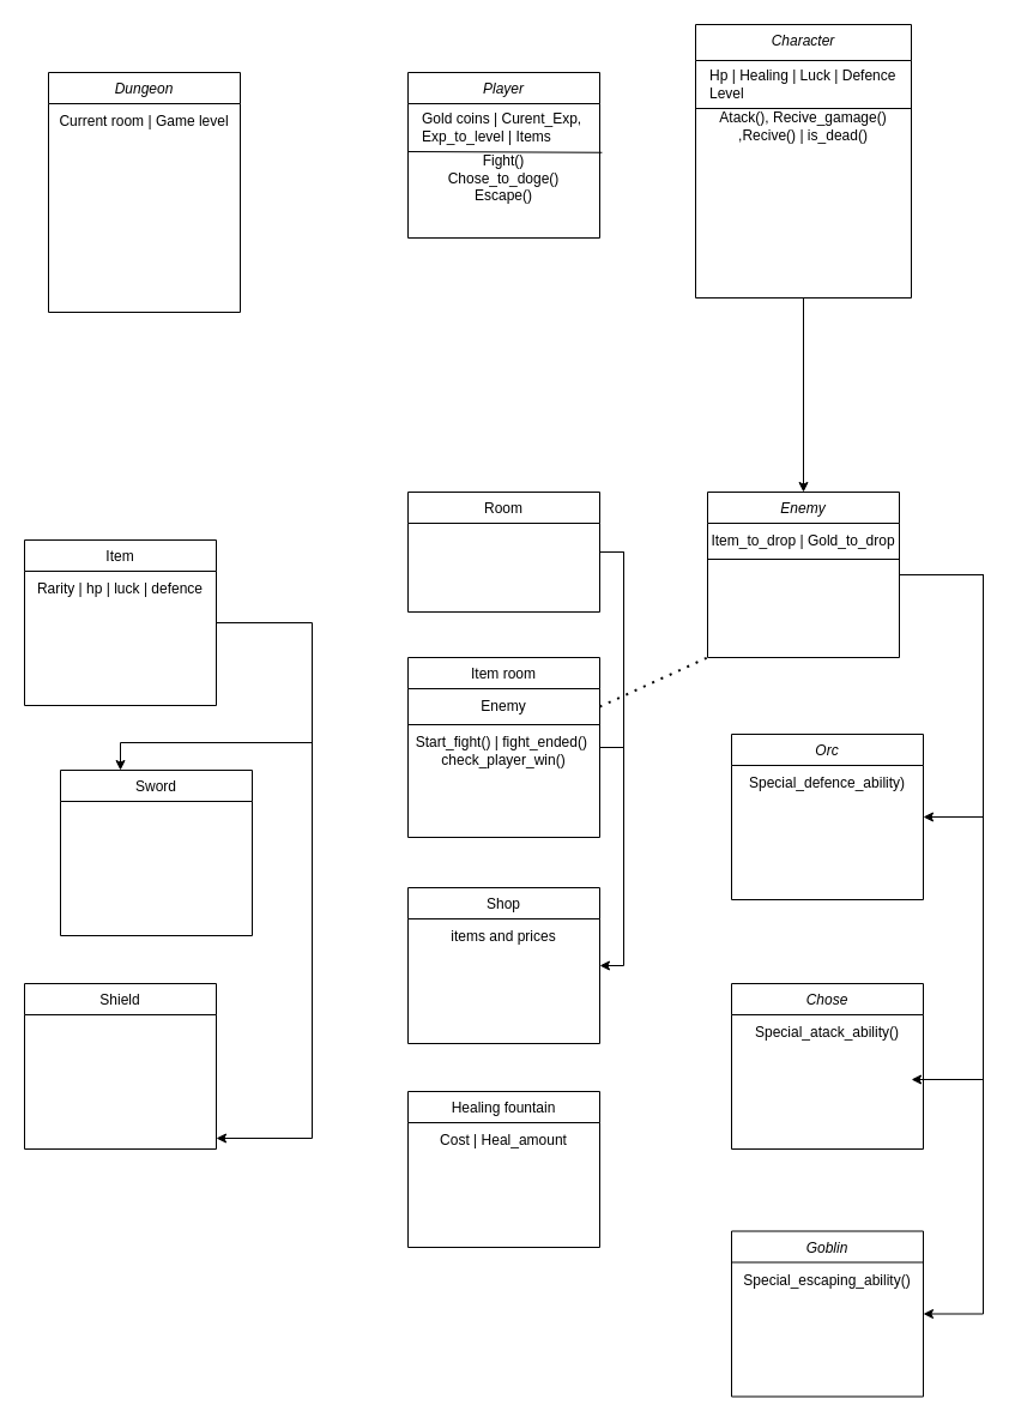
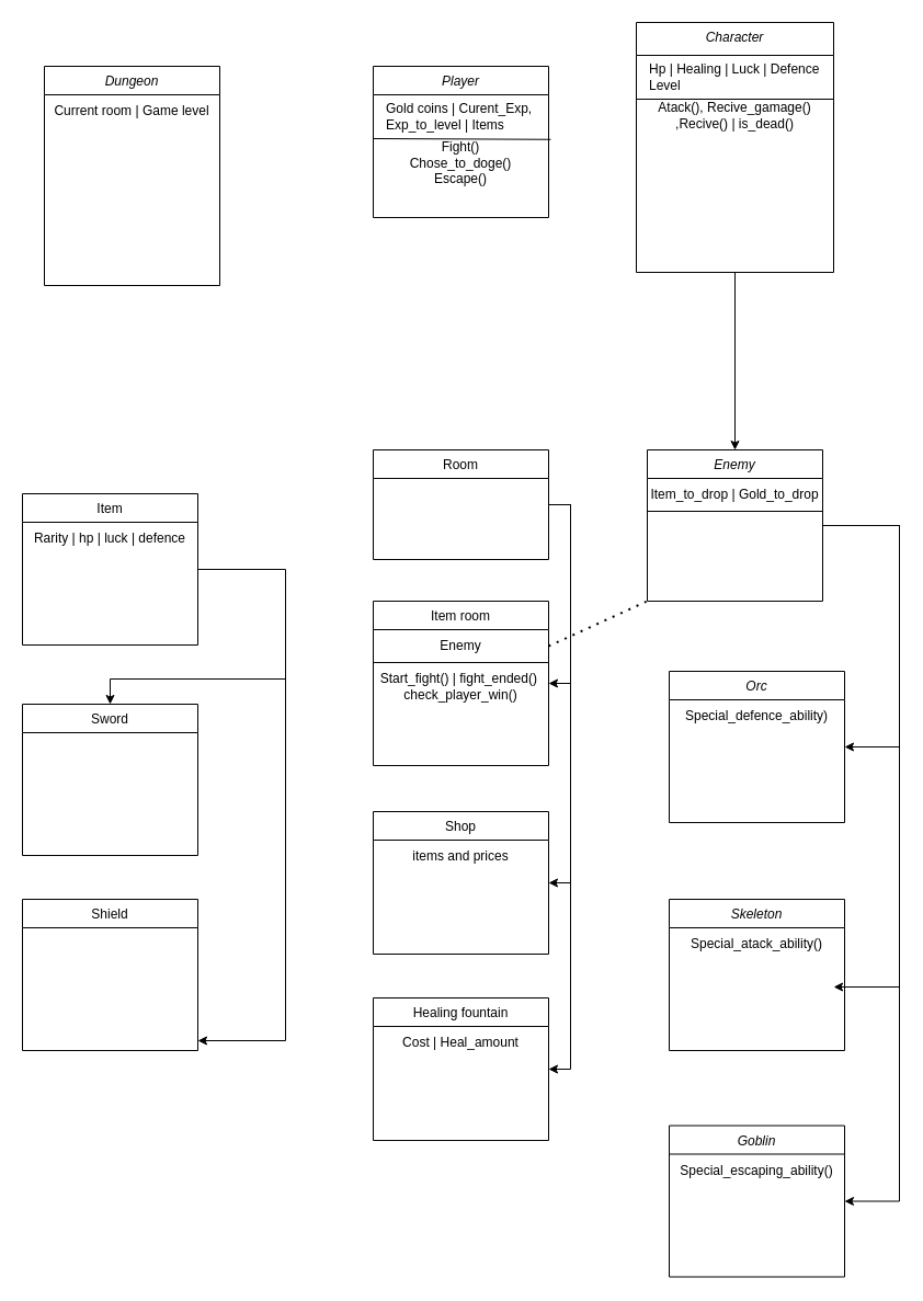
  <mxCell id="0" />
  <mxCell id="1" parent="0" />
  <mxCell id="2" value="Dungeon" style="swimlane;fontStyle=2;align=center;verticalAlign=top;childLayout=stackLayout;horizontal=1;startSize=26;horizontalStack=0;resizeParent=1;resizeLast=0;collapsible=1;marginBottom=0;rounded=0;shadow=0;strokeWidth=1;" parent="1" vertex="1"><mxGeometry x="40" y="60" width="160" height="200" as="geometry"><mxRectangle x="230" y="140" width="160" height="26" as="alternateBounds" /></mxGeometry></mxCell>
  <mxCell id="3" value="Current room | Game level" style="text;html=1;strokeColor=none;fillColor=none;align=center;verticalAlign=middle;whiteSpace=wrap;rounded=0;" parent="2" vertex="1"><mxGeometry y="26" width="160" height="30" as="geometry" /></mxCell>
  <mxCell id="4" style="edgeStyle=orthogonalEdgeStyle;rounded=0;orthogonalLoop=1;jettySize=auto;html=1;" parent="1" target="13" edge="1"><mxGeometry relative="1" as="geometry"><mxPoint x="260" y="600" as="sourcePoint" /><Array as="points"><mxPoint x="260" y="949" /></Array></mxGeometry></mxCell>
  <mxCell id="5" style="edgeStyle=orthogonalEdgeStyle;rounded=0;orthogonalLoop=1;jettySize=auto;html=1;" parent="1" source="6" target="12" edge="1"><mxGeometry relative="1" as="geometry"><Array as="points"><mxPoint x="260" y="619" /><mxPoint x="100" y="619" /></Array></mxGeometry></mxCell>
  <mxCell id="6" value="Item" style="swimlane;fontStyle=0;align=center;verticalAlign=top;childLayout=stackLayout;horizontal=1;startSize=26;horizontalStack=0;resizeParent=1;resizeLast=0;collapsible=1;marginBottom=0;rounded=0;shadow=0;strokeWidth=1;" parent="1" vertex="1"><mxGeometry y="450" width="160" height="138" as="geometry" x="20"><mxRectangle x="130" y="380" width="160" height="26" as="alternateBounds" /></mxGeometry></mxCell>
  <mxCell id="7" value="Rarity | hp | luck | defence" style="text;html=1;strokeColor=none;fillColor=none;align=center;verticalAlign=middle;whiteSpace=wrap;rounded=0;" parent="6" vertex="1"><mxGeometry y="26" width="160" height="30" as="geometry" /></mxCell>
- <mxCell id="8" style="edgeStyle=orthogonalEdgeStyle;rounded=0;orthogonalLoop=1;jettySize=auto;html=1;entryX=1;entryY=0.5;entryDx=0;entryDy=0;exitX=1;exitY=0.5;exitDx=0;exitDy=0;endArrow=none;" parent="1" source="11" target="14" edge="1"><mxGeometry relative="1" as="geometry" /></mxCell>
+ <mxCell id="8" style="edgeStyle=orthogonalEdgeStyle;rounded=0;orthogonalLoop=1;jettySize=auto;html=1;entryX=1;entryY=0.5;entryDx=0;entryDy=0;exitX=1;exitY=0.5;exitDx=0;exitDy=0;" parent="1" source="11" target="14" edge="1"><mxGeometry relative="1" as="geometry" /></mxCell>
  <mxCell id="9" style="edgeStyle=orthogonalEdgeStyle;rounded=0;orthogonalLoop=1;jettySize=auto;html=1;exitX=1;exitY=0.5;exitDx=0;exitDy=0;entryX=1;entryY=0.5;entryDx=0;entryDy=0;" parent="1" source="11" target="18" edge="1"><mxGeometry relative="1" as="geometry" /></mxCell>
+ <mxCell id="10" style="edgeStyle=orthogonalEdgeStyle;rounded=0;orthogonalLoop=1;jettySize=auto;html=1;entryX=1;entryY=0.5;entryDx=0;entryDy=0;exitX=1;exitY=0.5;exitDx=0;exitDy=0;" parent="1" source="11" target="20" edge="1"><mxGeometry relative="1" as="geometry"><mxPoint x="550" y="990" as="targetPoint" /></mxGeometry></mxCell>
  <mxCell id="11" value="Room" style="swimlane;fontStyle=0;align=center;verticalAlign=top;childLayout=stackLayout;horizontal=1;startSize=26;horizontalStack=0;resizeParent=1;resizeLast=0;collapsible=1;marginBottom=0;rounded=0;shadow=0;strokeWidth=1;" parent="1" vertex="1"><mxGeometry x="340" y="410" width="160" height="100" as="geometry"><mxRectangle x="340" y="380" width="170" height="26" as="alternateBounds" /></mxGeometry></mxCell>
- <mxCell id="12" value="Sword" style="swimlane;fontStyle=0;align=center;verticalAlign=top;childLayout=stackLayout;horizontal=1;startSize=26;horizontalStack=0;resizeParent=1;resizeLast=0;collapsible=1;marginBottom=0;rounded=0;shadow=0;strokeWidth=1;" parent="1" vertex="1"><mxGeometry x="50" y="642" width="160" height="138" as="geometry"><mxRectangle x="130" y="380" width="160" height="26" as="alternateBounds" /></mxGeometry></mxCell>
+ <mxCell id="12" value="Sword" style="swimlane;fontStyle=0;align=center;verticalAlign=top;childLayout=stackLayout;horizontal=1;startSize=26;horizontalStack=0;resizeParent=1;resizeLast=0;collapsible=1;marginBottom=0;rounded=0;shadow=0;strokeWidth=1;" parent="1" vertex="1"><mxGeometry y="642" width="160" height="138" as="geometry" x="20"><mxRectangle x="130" y="380" width="160" height="26" as="alternateBounds" /></mxGeometry></mxCell>
  <mxCell id="13" value="Shield" style="swimlane;fontStyle=0;align=center;verticalAlign=top;childLayout=stackLayout;horizontal=1;startSize=26;horizontalStack=0;resizeParent=1;resizeLast=0;collapsible=1;marginBottom=0;rounded=0;shadow=0;strokeWidth=1;" parent="1" vertex="1"><mxGeometry y="820" width="160" height="138" as="geometry" x="20"><mxRectangle x="130" y="380" width="160" height="26" as="alternateBounds" /></mxGeometry></mxCell>
  <mxCell id="14" value="Item room" style="swimlane;fontStyle=0;align=center;verticalAlign=top;childLayout=stackLayout;horizontal=1;startSize=26;horizontalStack=0;resizeParent=1;resizeLast=0;collapsible=1;marginBottom=0;rounded=0;shadow=0;strokeWidth=1;" parent="1" vertex="1"><mxGeometry x="340" y="548" width="160" height="150" as="geometry"><mxRectangle x="340" y="380" width="170" height="26" as="alternateBounds" /></mxGeometry></mxCell>
  <mxCell id="15" value="Enemy" style="text;html=1;strokeColor=none;fillColor=none;align=center;verticalAlign=middle;whiteSpace=wrap;rounded=0;" parent="14" vertex="1"><mxGeometry y="26" width="160" height="30" as="geometry" /></mxCell>
  <mxCell id="16" value="" style="endArrow=none;html=1;rounded=0;exitX=0;exitY=1;exitDx=0;exitDy=0;entryX=1;entryY=1;entryDx=0;entryDy=0;" parent="14" source="15" target="15" edge="1"><mxGeometry width="50" height="50" relative="1" as="geometry"><mxPoint x="70" y="160" as="sourcePoint" /><mxPoint x="120" y="110" as="targetPoint" /></mxGeometry></mxCell>
  <mxCell id="17" value="&lt;br&gt;Start_fight() | fight_ended()&amp;nbsp; check_player_win()" style="text;html=1;strokeColor=none;fillColor=none;align=center;verticalAlign=middle;whiteSpace=wrap;rounded=0;" parent="14" vertex="1"><mxGeometry y="56" width="160" height="30" as="geometry" /></mxCell>
  <mxCell id="18" value="Shop" style="swimlane;fontStyle=0;align=center;verticalAlign=top;childLayout=stackLayout;horizontal=1;startSize=26;horizontalStack=0;resizeParent=1;resizeLast=0;collapsible=1;marginBottom=0;rounded=0;shadow=0;strokeWidth=1;" parent="1" vertex="1"><mxGeometry x="340" y="740" width="160" height="130" as="geometry"><mxRectangle x="340" y="380" width="170" height="26" as="alternateBounds" /></mxGeometry></mxCell>
  <mxCell id="19" value="items and prices" style="text;html=1;strokeColor=none;fillColor=none;align=center;verticalAlign=middle;whiteSpace=wrap;rounded=0;" parent="18" vertex="1"><mxGeometry y="26" width="160" height="30" as="geometry" /></mxCell>
  <mxCell id="20" value="Healing fountain" style="swimlane;fontStyle=0;align=center;verticalAlign=top;childLayout=stackLayout;horizontal=1;startSize=26;horizontalStack=0;resizeParent=1;resizeLast=0;collapsible=1;marginBottom=0;rounded=0;shadow=0;strokeWidth=1;" parent="1" vertex="1"><mxGeometry x="340" y="910" width="160" height="130" as="geometry"><mxRectangle x="340" y="380" width="170" height="26" as="alternateBounds" /></mxGeometry></mxCell>
  <mxCell id="21" value="Cost | Heal_amount" style="text;html=1;strokeColor=none;fillColor=none;align=center;verticalAlign=middle;whiteSpace=wrap;rounded=0;" parent="20" vertex="1"><mxGeometry y="26" width="160" height="30" as="geometry" /></mxCell>
  <mxCell id="22" style="edgeStyle=orthogonalEdgeStyle;rounded=0;orthogonalLoop=1;jettySize=auto;html=1;exitX=1;exitY=0.5;exitDx=0;exitDy=0;entryX=1;entryY=0.5;entryDx=0;entryDy=0;" parent="1" source="25" target="38" edge="1"><mxGeometry relative="1" as="geometry"><Array as="points"><mxPoint x="820" y="479" /><mxPoint x="820" y="680" /><mxPoint x="820" y="681" /></Array></mxGeometry></mxCell>
  <mxCell id="23" style="edgeStyle=orthogonalEdgeStyle;rounded=0;orthogonalLoop=1;jettySize=auto;html=1;exitX=1;exitY=0.5;exitDx=0;exitDy=0;" parent="1" source="25" edge="1"><mxGeometry relative="1" as="geometry"><mxPoint x="760.059" y="900" as="targetPoint" /><Array as="points"><mxPoint x="820" y="479" /><mxPoint x="820" y="900" /></Array></mxGeometry></mxCell>
  <mxCell id="24" style="edgeStyle=orthogonalEdgeStyle;rounded=0;orthogonalLoop=1;jettySize=auto;html=1;exitX=1;exitY=0.5;exitDx=0;exitDy=0;entryX=1;entryY=0.5;entryDx=0;entryDy=0;" parent="1" source="25" target="42" edge="1"><mxGeometry relative="1" as="geometry"><mxPoint x="760" y="1110" as="targetPoint" /><Array as="points"><mxPoint x="820" y="479" /><mxPoint x="820" y="1096" /></Array></mxGeometry></mxCell>
  <mxCell id="25" value="Enemy" style="swimlane;fontStyle=2;align=center;verticalAlign=top;childLayout=stackLayout;horizontal=1;startSize=26;horizontalStack=0;resizeParent=1;resizeLast=0;collapsible=1;marginBottom=0;rounded=0;shadow=0;strokeWidth=1;" parent="1" vertex="1"><mxGeometry x="590" y="410" width="160" height="138" as="geometry"><mxRectangle x="640" y="-170" width="160" height="26" as="alternateBounds" /></mxGeometry></mxCell>
  <mxCell id="26" value="Item_to_drop | Gold_to_drop" style="text;html=1;strokeColor=none;fillColor=none;align=center;verticalAlign=middle;whiteSpace=wrap;rounded=0;" parent="25" vertex="1"><mxGeometry y="26" width="160" height="30" as="geometry" /></mxCell>
  <mxCell id="27" value="" style="endArrow=none;html=1;rounded=0;entryX=1;entryY=1;entryDx=0;entryDy=0;exitX=0;exitY=1;exitDx=0;exitDy=0;" parent="25" source="26" target="26" edge="1"><mxGeometry width="50" height="50" relative="1" as="geometry"><mxPoint x="-180" y="150" as="sourcePoint" /><mxPoint x="-130" y="100" as="targetPoint" /><Array as="points" /></mxGeometry></mxCell>
  <mxCell id="28" style="edgeStyle=orthogonalEdgeStyle;rounded=0;orthogonalLoop=1;jettySize=auto;html=1;exitX=0.5;exitY=1;exitDx=0;exitDy=0;entryX=0.5;entryY=0;entryDx=0;entryDy=0;" parent="1" source="29" target="25" edge="1"><mxGeometry relative="1" as="geometry" /></mxCell>
  <mxCell id="29" value="Character" style="swimlane;fontStyle=2;align=center;verticalAlign=top;childLayout=stackLayout;horizontal=1;startSize=30;horizontalStack=0;resizeParent=1;resizeLast=0;collapsible=1;marginBottom=0;rounded=0;shadow=0;strokeWidth=1;" parent="1" vertex="1"><mxGeometry x="580" y="20" width="180" height="228" as="geometry"><mxRectangle x="640" y="-170" width="160" height="26" as="alternateBounds" /></mxGeometry></mxCell>
  <mxCell id="30" value="Hp | Healing | Luck | Defence&lt;br&gt;Level" style="text;html=1;align=left;verticalAlign=middle;resizable=0;points=[];autosize=1;strokeColor=none;fillColor=none;spacingLeft=10;" parent="29" vertex="1"><mxGeometry y="30" width="180" height="40" as="geometry" /></mxCell>
  <mxCell id="31" value="" style="endArrow=none;html=1;rounded=0;" parent="29" edge="1"><mxGeometry width="50" height="50" relative="1" as="geometry"><mxPoint y="70" as="sourcePoint" /><mxPoint x="180" y="70" as="targetPoint" /></mxGeometry></mxCell>
  <mxCell id="32" value="Atack(), Recive_gamage()&lt;br&gt;,Recive() | is_dead()" style="text;html=1;strokeColor=none;fillColor=none;align=center;verticalAlign=middle;whiteSpace=wrap;rounded=0;" parent="29" vertex="1"><mxGeometry y="70" width="180" height="30" as="geometry" /></mxCell>
  <mxCell id="33" value="Player" style="swimlane;fontStyle=2;align=center;verticalAlign=top;childLayout=stackLayout;horizontal=1;startSize=26;horizontalStack=0;resizeParent=1;resizeLast=0;collapsible=1;marginBottom=0;rounded=0;shadow=0;strokeWidth=1;" parent="1" vertex="1"><mxGeometry x="340" y="60" width="160" height="138" as="geometry"><mxRectangle x="640" y="-170" width="160" height="26" as="alternateBounds" /></mxGeometry></mxCell>
  <mxCell id="34" value="Gold coins | Curent_Exp,&lt;br&gt;Exp_to_level | Items" style="text;html=1;align=left;verticalAlign=middle;resizable=0;points=[];autosize=1;strokeColor=none;fillColor=none;spacingLeft=10;" parent="33" vertex="1"><mxGeometry y="26" width="160" height="40" as="geometry" /></mxCell>
  <mxCell id="35" value="" style="endArrow=none;html=1;rounded=0;exitX=0;exitY=0.5;exitDx=0;exitDy=0;" edge="1" parent="33" source="33"><mxGeometry width="50" height="50" relative="1" as="geometry"><mxPoint x="30" y="230" as="sourcePoint" /><mxPoint y="69" as="targetPoint" /></mxGeometry></mxCell>
  <mxCell id="36" value="" style="endArrow=none;html=1;rounded=0;exitX=0;exitY=0;exitDx=0;exitDy=0;entryX=1.012;entryY=1.019;entryDx=0;entryDy=0;entryPerimeter=0;" edge="1" parent="33" target="34"><mxGeometry width="50" height="50" relative="1" as="geometry"><mxPoint x="1.137e-13" y="66" as="sourcePoint" /><mxPoint x="110" y="130" as="targetPoint" /></mxGeometry></mxCell>
  <mxCell id="37" value="&lt;br&gt;Fight()&lt;br&gt;Chose_to_doge()&lt;br&gt;Escape()" style="text;html=1;strokeColor=none;fillColor=none;align=center;verticalAlign=middle;whiteSpace=wrap;rounded=0;" vertex="1" parent="33"><mxGeometry y="66" width="160" height="30" as="geometry" /></mxCell>
  <mxCell id="38" value="Orc" style="swimlane;fontStyle=2;align=center;verticalAlign=top;childLayout=stackLayout;horizontal=1;startSize=26;horizontalStack=0;resizeParent=1;resizeLast=0;collapsible=1;marginBottom=0;rounded=0;shadow=0;strokeWidth=1;" parent="1" vertex="1"><mxGeometry x="610" y="612" width="160" height="138" as="geometry"><mxRectangle x="640" y="-170" width="160" height="26" as="alternateBounds" /></mxGeometry></mxCell>
  <mxCell id="39" value="Special_defence_ability)" style="text;html=1;strokeColor=none;fillColor=none;align=center;verticalAlign=middle;whiteSpace=wrap;rounded=0;" vertex="1" parent="38"><mxGeometry y="26" width="160" height="30" as="geometry" /></mxCell>
- <mxCell id="40" value="Chose" style="swimlane;fontStyle=2;align=center;verticalAlign=top;childLayout=stackLayout;horizontal=1;startSize=26;horizontalStack=0;resizeParent=1;resizeLast=0;collapsible=1;marginBottom=0;rounded=0;shadow=0;strokeWidth=1;" parent="1" vertex="1"><mxGeometry x="610" y="820" width="160" height="138" as="geometry"><mxRectangle x="640" y="-170" width="160" height="26" as="alternateBounds" /></mxGeometry></mxCell>
+ <mxCell id="40" value="Skeleton" style="swimlane;fontStyle=2;align=center;verticalAlign=top;childLayout=stackLayout;horizontal=1;startSize=26;horizontalStack=0;resizeParent=1;resizeLast=0;collapsible=1;marginBottom=0;rounded=0;shadow=0;strokeWidth=1;" parent="1" vertex="1"><mxGeometry x="610" y="820" width="160" height="138" as="geometry"><mxRectangle x="640" y="-170" width="160" height="26" as="alternateBounds" /></mxGeometry></mxCell>
  <mxCell id="41" value="Special_atack_ability()" style="text;html=1;strokeColor=none;fillColor=none;align=center;verticalAlign=middle;whiteSpace=wrap;rounded=0;" vertex="1" parent="40"><mxGeometry y="26" width="160" height="30" as="geometry" /></mxCell>
  <mxCell id="42" value="Goblin" style="swimlane;fontStyle=2;align=center;verticalAlign=top;childLayout=stackLayout;horizontal=1;startSize=26;horizontalStack=0;resizeParent=1;resizeLast=0;collapsible=1;marginBottom=0;rounded=0;shadow=0;strokeWidth=1;" parent="1" vertex="1"><mxGeometry x="610" y="1026.5" width="160" height="138" as="geometry"><mxRectangle x="640" y="-170" width="160" height="26" as="alternateBounds" /></mxGeometry></mxCell>
  <mxCell id="43" value="Special_escaping_ability()" style="text;html=1;strokeColor=none;fillColor=none;align=center;verticalAlign=middle;whiteSpace=wrap;rounded=0;" vertex="1" parent="42"><mxGeometry y="26" width="160" height="30" as="geometry" /></mxCell>
  <mxCell id="44" value="" style="endArrow=none;dashed=1;html=1;dashPattern=1 3;strokeWidth=2;rounded=0;entryX=0;entryY=1;entryDx=0;entryDy=0;exitX=1;exitY=0.5;exitDx=0;exitDy=0;" parent="1" source="15" target="25" edge="1"><mxGeometry width="50" height="50" relative="1" as="geometry"><mxPoint x="480" y="610" as="sourcePoint" /><mxPoint x="560" y="430" as="targetPoint" /></mxGeometry></mxCell>
